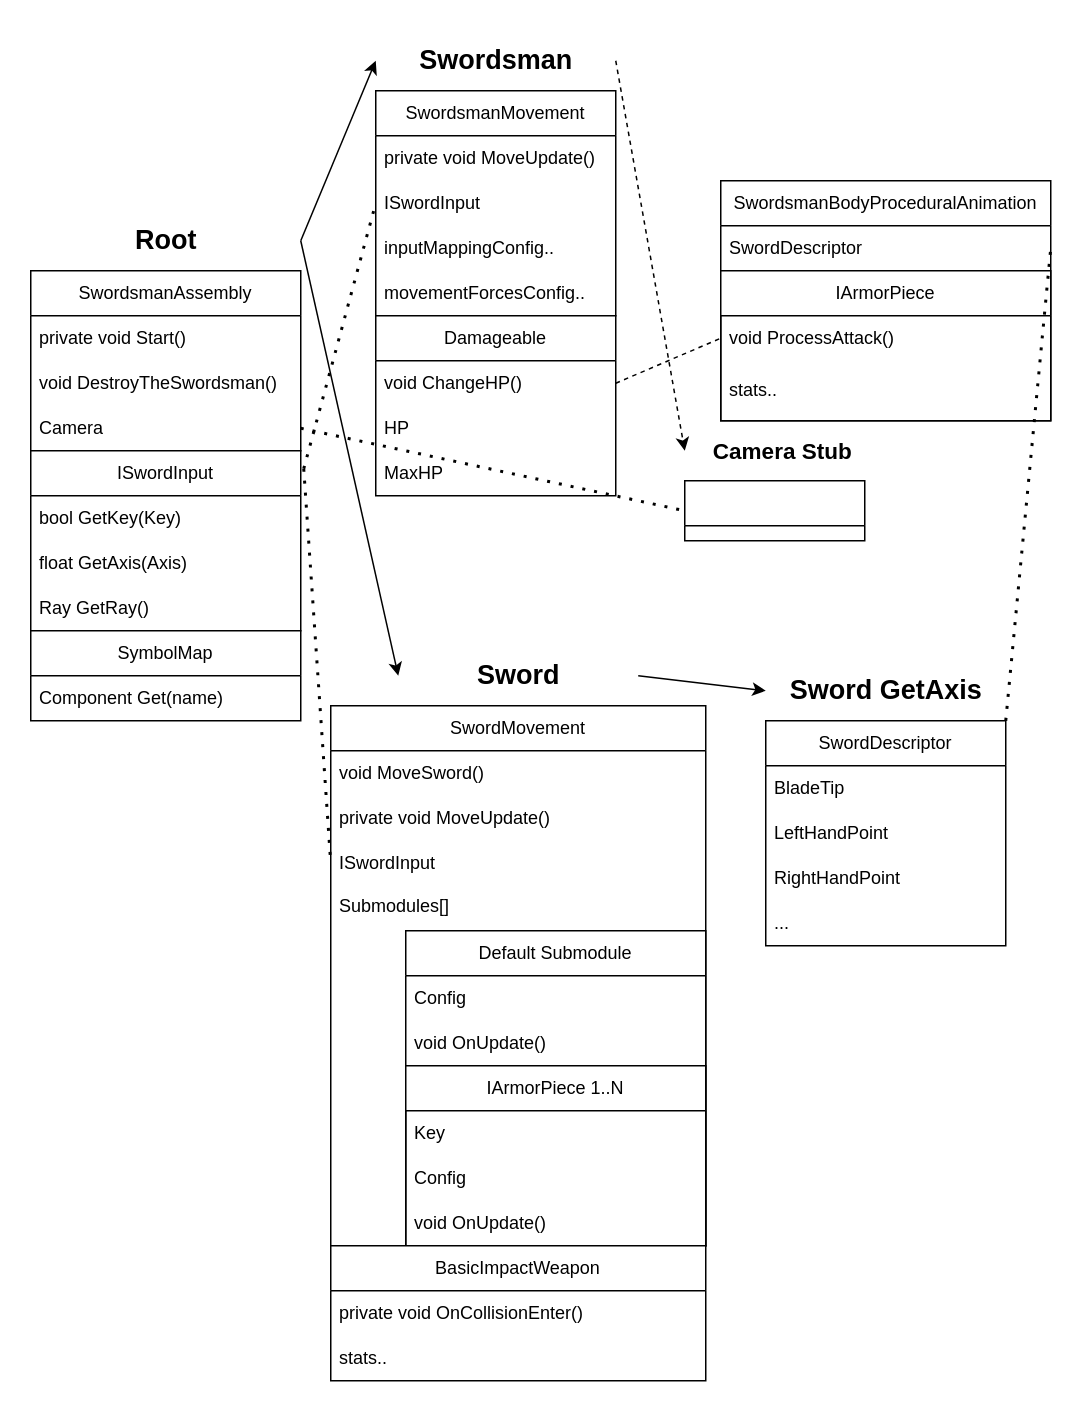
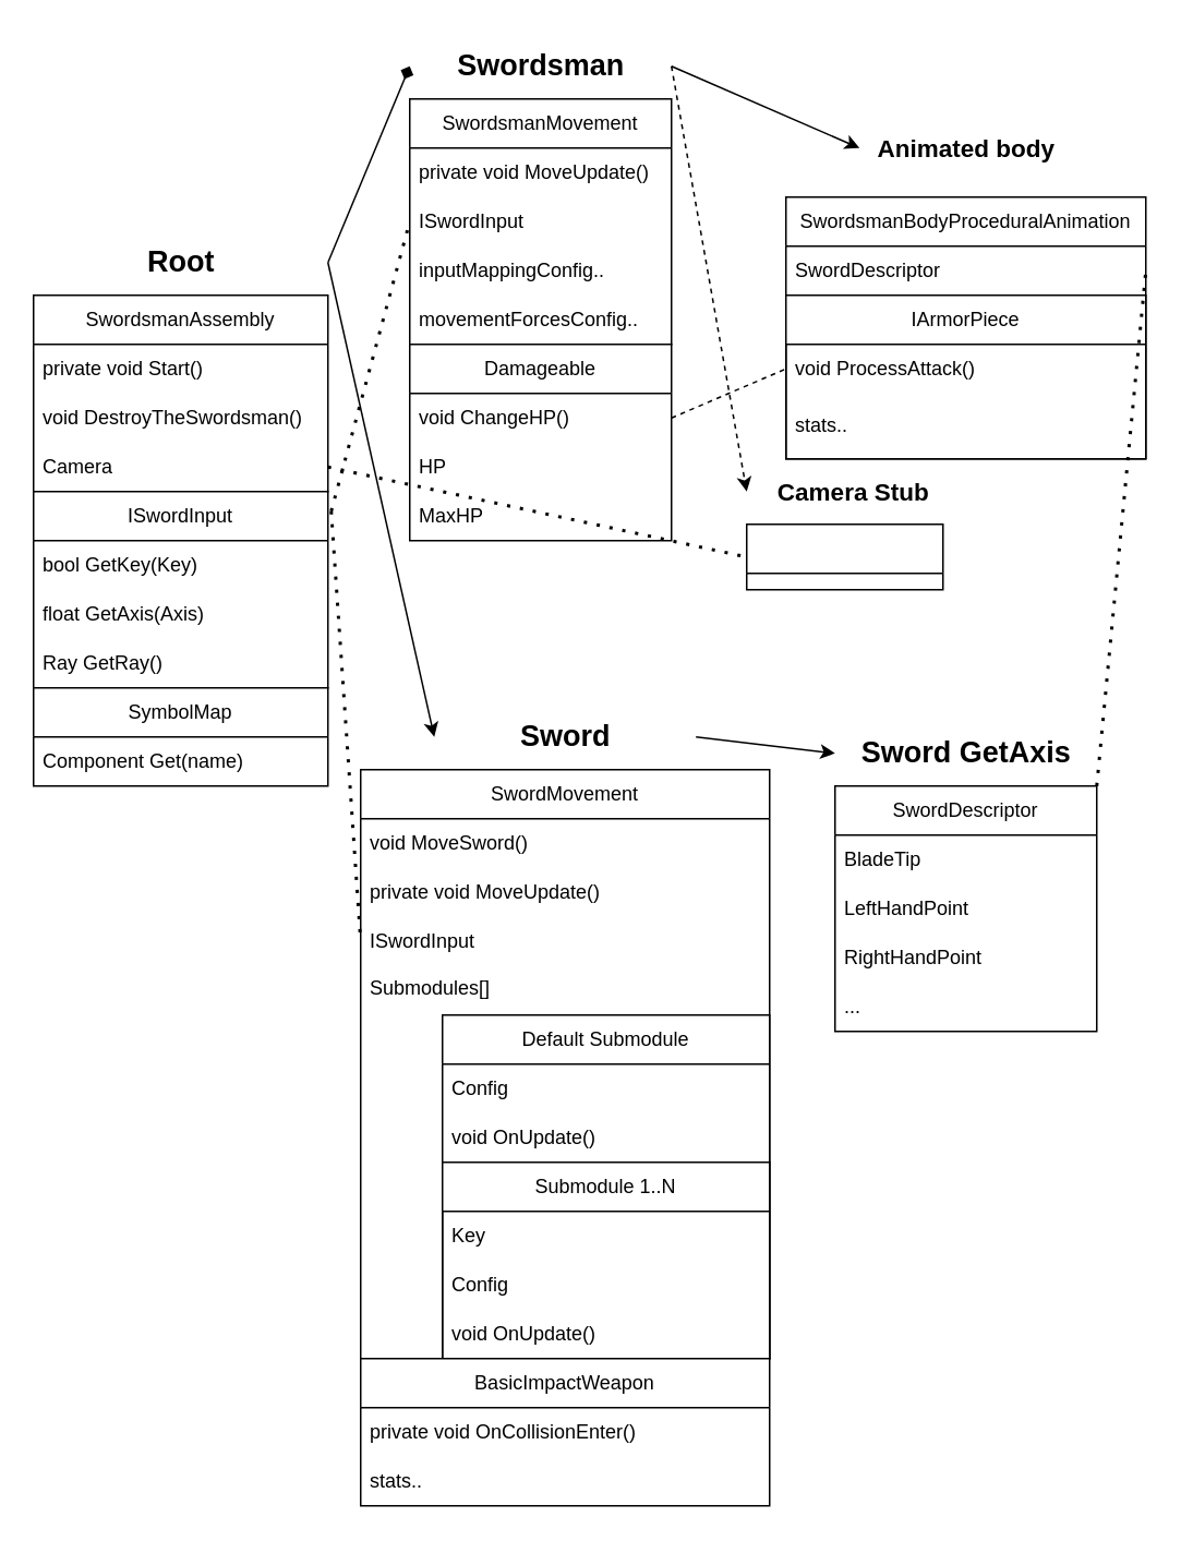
  <mxCell id="0" />
  <mxCell id="1" parent="0" />
  <mxCell id="2" value="Swordsman" style="text;strokeColor=none;fillColor=none;html=1;fontSize=18;fontStyle=1;verticalAlign=middle;align=center;" parent="1" vertex="1"><mxGeometry x="250" y="20" width="160" height="40" as="geometry" /></mxCell>
  <mxCell id="3" value="&lt;div&gt;SwordsmanMovement&lt;/div&gt;" style="swimlane;fontStyle=0;childLayout=stackLayout;horizontal=1;startSize=30;horizontalStack=0;resizeParent=1;resizeParentMax=0;resizeLast=0;collapsible=1;marginBottom=0;whiteSpace=wrap;html=1;" parent="1" vertex="1"><mxGeometry x="250" y="60" width="160" height="150" as="geometry" /></mxCell>
  <mxCell id="4" value="private void MoveUpdate()" style="text;strokeColor=none;fillColor=none;align=left;verticalAlign=middle;spacingLeft=4;spacingRight=4;overflow=hidden;points=[[0,0.5],[1,0.5]];portConstraint=eastwest;rotatable=0;whiteSpace=wrap;html=1;" parent="3" vertex="1"><mxGeometry y="30" width="160" height="30" as="geometry" /></mxCell>
  <mxCell id="5" value="&lt;div&gt;ISwordInput&lt;/div&gt;" style="text;strokeColor=none;fillColor=none;align=left;verticalAlign=middle;spacingLeft=4;spacingRight=4;overflow=hidden;points=[[0,0.5],[1,0.5]];portConstraint=eastwest;rotatable=0;whiteSpace=wrap;html=1;" parent="3" vertex="1"><mxGeometry y="60" width="160" height="30" as="geometry" /></mxCell>
  <mxCell id="6" value="inputMappingConfig.." style="text;strokeColor=none;fillColor=none;align=left;verticalAlign=middle;spacingLeft=4;spacingRight=4;overflow=hidden;points=[[0,0.5],[1,0.5]];portConstraint=eastwest;rotatable=0;whiteSpace=wrap;html=1;" parent="3" vertex="1"><mxGeometry y="90" width="160" height="30" as="geometry" /></mxCell>
  <mxCell id="7" value="movementForcesConfig.." style="text;strokeColor=none;fillColor=none;align=left;verticalAlign=middle;spacingLeft=4;spacingRight=4;overflow=hidden;points=[[0,0.5],[1,0.5]];portConstraint=eastwest;rotatable=0;whiteSpace=wrap;html=1;" parent="3" vertex="1"><mxGeometry y="120" width="160" height="30" as="geometry" /></mxCell>
  <mxCell id="8" value="Root" style="text;strokeColor=none;fillColor=none;html=1;fontSize=18;fontStyle=1;verticalAlign=middle;align=center;" parent="1" vertex="1"><mxGeometry x="20" y="140" width="180" height="40" as="geometry" /></mxCell>
  <mxCell id="9" value="&lt;div&gt;SwordsmanAssembly&lt;/div&gt;" style="swimlane;fontStyle=0;childLayout=stackLayout;horizontal=1;startSize=30;horizontalStack=0;resizeParent=1;resizeParentMax=0;resizeLast=0;collapsible=1;marginBottom=0;whiteSpace=wrap;html=1;" parent="1" vertex="1"><mxGeometry x="20" y="180" width="180" height="120" as="geometry" /></mxCell>
  <mxCell id="10" value="private void Start()" style="text;strokeColor=none;fillColor=none;align=left;verticalAlign=middle;spacingLeft=4;spacingRight=4;overflow=hidden;points=[[0,0.5],[1,0.5]];portConstraint=eastwest;rotatable=0;whiteSpace=wrap;html=1;" parent="9" vertex="1"><mxGeometry y="30" width="180" height="30" as="geometry" /></mxCell>
  <mxCell id="11" value="void DestroyTheSwordsman()" style="text;strokeColor=none;fillColor=none;align=left;verticalAlign=middle;spacingLeft=4;spacingRight=4;overflow=hidden;points=[[0,0.5],[1,0.5]];portConstraint=eastwest;rotatable=0;whiteSpace=wrap;html=1;" parent="9" vertex="1"><mxGeometry y="60" width="180" height="30" as="geometry" /></mxCell>
  <mxCell id="12" value="Camera" style="text;strokeColor=none;fillColor=none;align=left;verticalAlign=middle;spacingLeft=4;spacingRight=4;overflow=hidden;points=[[0,0.5],[1,0.5]];portConstraint=eastwest;rotatable=0;whiteSpace=wrap;html=1;" parent="9" vertex="1"><mxGeometry y="90" width="180" height="30" as="geometry" /></mxCell>
- <mxCell id="13" value="" style="endArrow=classic;html=1;rounded=0;entryX=0;entryY=0.5;entryDx=0;entryDy=0;exitX=1;exitY=0.5;exitDx=0;exitDy=0;" parent="1" source="8" target="2" edge="1"><mxGeometry width="50" height="50" relative="1" as="geometry"><mxPoint x="290" y="200" as="sourcePoint" /><mxPoint x="370" y="70" as="targetPoint" /></mxGeometry></mxCell>
+ <mxCell id="13" value="" style="endArrow=diamond;html=1;rounded=0;entryX=0;entryY=0.5;entryDx=0;entryDy=0;exitX=1;exitY=0.5;exitDx=0;exitDy=0;" parent="1" source="8" target="2" edge="1"><mxGeometry width="50" height="50" relative="1" as="geometry"><mxPoint x="290" y="200" as="sourcePoint" /><mxPoint x="370" y="70" as="targetPoint" /></mxGeometry></mxCell>
  <mxCell id="14" value="" style="endArrow=none;dashed=1;html=1;dashPattern=1 3;strokeWidth=2;rounded=0;exitX=1.011;exitY=0.1;exitDx=0;exitDy=0;exitPerimeter=0;entryX=0;entryY=0.5;entryDx=0;entryDy=0;" parent="1" source="45" target="5" edge="1"><mxGeometry width="50" height="50" relative="1" as="geometry"><mxPoint x="280" y="360" as="sourcePoint" /><mxPoint x="380" y="120" as="targetPoint" /></mxGeometry></mxCell>
+ <mxCell id="15" value="Animated body" style="text;strokeColor=none;fillColor=none;html=1;fontSize=15;fontStyle=1;verticalAlign=middle;align=center;" parent="1" vertex="1"><mxGeometry x="525" y="70" width="130" height="40" as="geometry" /></mxCell>
  <mxCell id="16" value="SwordsmanBodyProceduralAnimation" style="swimlane;fontStyle=0;childLayout=stackLayout;horizontal=1;startSize=30;horizontalStack=0;resizeParent=1;resizeParentMax=0;resizeLast=0;collapsible=1;marginBottom=0;whiteSpace=wrap;html=1;" parent="1" vertex="1"><mxGeometry x="480" y="120" width="220" height="160" as="geometry" /></mxCell>
  <mxCell id="17" value="SwordDescriptor" style="text;strokeColor=none;fillColor=none;align=left;verticalAlign=middle;spacingLeft=4;spacingRight=4;overflow=hidden;points=[[0,0.5],[1,0.5]];portConstraint=eastwest;rotatable=0;whiteSpace=wrap;html=1;" parent="16" vertex="1"><mxGeometry y="30" width="220" height="30" as="geometry" /></mxCell>
  <mxCell id="18" value="IArmorPiece" style="swimlane;fontStyle=0;childLayout=stackLayout;horizontal=1;startSize=30;horizontalStack=0;resizeParent=1;resizeParentMax=0;resizeLast=0;collapsible=1;marginBottom=0;whiteSpace=wrap;html=1;" parent="16" vertex="1"><mxGeometry y="60" width="220" height="100" as="geometry" /></mxCell>
  <mxCell id="19" value="void ProcessAttack()" style="text;strokeColor=none;fillColor=none;align=left;verticalAlign=middle;spacingLeft=4;spacingRight=4;overflow=hidden;points=[[0,0.5],[1,0.5]];portConstraint=eastwest;rotatable=0;whiteSpace=wrap;html=1;" parent="18" vertex="1"><mxGeometry y="30" width="220" height="30" as="geometry" /></mxCell>
  <mxCell id="20" value="stats.." style="text;strokeColor=none;fillColor=none;align=left;verticalAlign=middle;spacingLeft=4;spacingRight=4;overflow=hidden;points=[[0,0.5],[1,0.5]];portConstraint=eastwest;rotatable=0;whiteSpace=wrap;html=1;" parent="18" vertex="1"><mxGeometry y="60" width="220" height="40" as="geometry" /></mxCell>
+ <mxCell id="21" value="" style="endArrow=classic;html=1;rounded=0;exitX=1;exitY=0.5;exitDx=0;exitDy=0;entryX=0;entryY=0.5;entryDx=0;entryDy=0;" parent="1" source="2" target="15" edge="1"><mxGeometry width="50" height="50" relative="1" as="geometry"><mxPoint x="386" y="185" as="sourcePoint" /><mxPoint x="456" y="180" as="targetPoint" /></mxGeometry></mxCell>
  <mxCell id="22" value="Sword" style="text;strokeColor=none;fillColor=none;html=1;fontSize=18;fontStyle=1;verticalAlign=middle;align=center;" parent="1" vertex="1"><mxGeometry x="265" y="430" width="160" height="40" as="geometry" /></mxCell>
  <mxCell id="23" value="&lt;div&gt;SwordMovement&lt;/div&gt;" style="swimlane;fontStyle=0;childLayout=stackLayout;horizontal=1;startSize=30;horizontalStack=0;resizeParent=1;resizeParentMax=0;resizeLast=0;collapsible=1;marginBottom=0;whiteSpace=wrap;html=1;" parent="1" vertex="1"><mxGeometry x="220" y="470" width="250" height="360" as="geometry" /></mxCell>
  <mxCell id="24" value="void MoveSword()" style="text;strokeColor=none;fillColor=none;align=left;verticalAlign=middle;spacingLeft=4;spacingRight=4;overflow=hidden;points=[[0,0.5],[1,0.5]];portConstraint=eastwest;rotatable=0;whiteSpace=wrap;html=1;" parent="23" vertex="1"><mxGeometry y="30" width="250" height="30" as="geometry" /></mxCell>
  <mxCell id="25" value="private void MoveUpdate()" style="text;strokeColor=none;fillColor=none;align=left;verticalAlign=middle;spacingLeft=4;spacingRight=4;overflow=hidden;points=[[0,0.5],[1,0.5]];portConstraint=eastwest;rotatable=0;whiteSpace=wrap;html=1;" parent="23" vertex="1"><mxGeometry y="60" width="250" height="30" as="geometry" /></mxCell>
  <mxCell id="26" value="&lt;div&gt;ISwordInput&lt;/div&gt;" style="text;strokeColor=none;fillColor=none;align=left;verticalAlign=middle;spacingLeft=4;spacingRight=4;overflow=hidden;points=[[0,0.5],[1,0.5]];portConstraint=eastwest;rotatable=0;whiteSpace=wrap;html=1;" parent="23" vertex="1"><mxGeometry y="90" width="250" height="30" as="geometry" /></mxCell>
  <mxCell id="27" value="Submodules[]" style="text;strokeColor=none;fillColor=none;align=left;verticalAlign=top;spacingLeft=4;spacingRight=4;overflow=hidden;points=[[0,0.5],[1,0.5]];portConstraint=eastwest;rotatable=0;whiteSpace=wrap;html=1;" parent="23" vertex="1"><mxGeometry y="120" width="250" height="240" as="geometry" /></mxCell>
  <mxCell id="28" value="" style="endArrow=none;dashed=1;html=1;dashPattern=1 3;strokeWidth=2;rounded=0;exitX=1.011;exitY=0.1;exitDx=0;exitDy=0;exitPerimeter=0;entryX=0;entryY=0.5;entryDx=0;entryDy=0;" parent="1" source="45" target="26" edge="1"><mxGeometry width="50" height="50" relative="1" as="geometry"><mxPoint x="162" y="372" as="sourcePoint" /><mxPoint x="260" y="195" as="targetPoint" /></mxGeometry></mxCell>
  <mxCell id="29" value="&lt;div&gt;Sword GetAxis&lt;/div&gt;" style="text;strokeColor=none;fillColor=none;html=1;fontSize=18;fontStyle=1;verticalAlign=middle;align=center;" parent="1" vertex="1"><mxGeometry x="510" y="440" width="160" height="40" as="geometry" /></mxCell>
  <mxCell id="30" value="&lt;div&gt;SwordDescriptor&lt;/div&gt;" style="swimlane;fontStyle=0;childLayout=stackLayout;horizontal=1;startSize=30;horizontalStack=0;resizeParent=1;resizeParentMax=0;resizeLast=0;collapsible=1;marginBottom=0;whiteSpace=wrap;html=1;" parent="1" vertex="1"><mxGeometry x="510" y="480" width="160" height="150" as="geometry" /></mxCell>
  <mxCell id="31" value="BladeTip" style="text;strokeColor=none;fillColor=none;align=left;verticalAlign=middle;spacingLeft=4;spacingRight=4;overflow=hidden;points=[[0,0.5],[1,0.5]];portConstraint=eastwest;rotatable=0;whiteSpace=wrap;html=1;container=1;" parent="30" vertex="1"><mxGeometry y="30" width="160" height="30" as="geometry" /></mxCell>
  <mxCell id="32" value="LeftHandPoint" style="text;strokeColor=none;fillColor=none;align=left;verticalAlign=middle;spacingLeft=4;spacingRight=4;overflow=hidden;points=[[0,0.5],[1,0.5]];portConstraint=eastwest;rotatable=0;whiteSpace=wrap;html=1;" parent="30" vertex="1"><mxGeometry y="60" width="160" height="30" as="geometry" /></mxCell>
  <mxCell id="33" value="RightHandPoint" style="text;strokeColor=none;fillColor=none;align=left;verticalAlign=middle;spacingLeft=4;spacingRight=4;overflow=hidden;points=[[0,0.5],[1,0.5]];portConstraint=eastwest;rotatable=0;whiteSpace=wrap;html=1;" parent="30" vertex="1"><mxGeometry y="90" width="160" height="30" as="geometry" /></mxCell>
  <mxCell id="34" value="..." style="text;strokeColor=none;fillColor=none;align=left;verticalAlign=middle;spacingLeft=4;spacingRight=4;overflow=hidden;points=[[0,0.5],[1,0.5]];portConstraint=eastwest;rotatable=0;whiteSpace=wrap;html=1;container=1;" parent="30" vertex="1"><mxGeometry y="120" width="160" height="30" as="geometry" /></mxCell>
  <mxCell id="35" value="" style="endArrow=classic;html=1;rounded=0;entryX=0;entryY=0.5;entryDx=0;entryDy=0;exitX=1;exitY=0.5;exitDx=0;exitDy=0;" parent="1" source="22" target="29" edge="1"><mxGeometry width="50" height="50" relative="1" as="geometry"><mxPoint x="350" y="440" as="sourcePoint" /><mxPoint x="480" y="410" as="targetPoint" /></mxGeometry></mxCell>
  <mxCell id="36" value="" style="endArrow=none;dashed=1;html=1;rounded=0;exitX=1;exitY=0.5;exitDx=0;exitDy=0;entryX=0;entryY=0.5;entryDx=0;entryDy=0;" parent="1" source="57" target="19" edge="1"><mxGeometry width="50" height="50" relative="1" as="geometry"><mxPoint x="456" y="520" as="sourcePoint" /><mxPoint x="566" y="220" as="targetPoint" /></mxGeometry></mxCell>
  <mxCell id="37" value="Default Submodule" style="swimlane;fontStyle=0;childLayout=stackLayout;horizontal=1;startSize=30;horizontalStack=0;resizeParent=1;resizeParentMax=0;resizeLast=0;collapsible=1;marginBottom=0;whiteSpace=wrap;html=1;" parent="1" vertex="1"><mxGeometry x="270" y="620" width="200" height="210" as="geometry" /></mxCell>
  <mxCell id="38" value="Config" style="text;strokeColor=none;fillColor=none;align=left;verticalAlign=middle;spacingLeft=4;spacingRight=4;overflow=hidden;points=[[0,0.5],[1,0.5]];portConstraint=eastwest;rotatable=0;whiteSpace=wrap;html=1;" parent="37" vertex="1"><mxGeometry y="30" width="200" height="30" as="geometry" /></mxCell>
  <mxCell id="39" value="void OnUpdate()" style="text;strokeColor=none;fillColor=none;align=left;verticalAlign=middle;spacingLeft=4;spacingRight=4;overflow=hidden;points=[[0,0.5],[1,0.5]];portConstraint=eastwest;rotatable=0;whiteSpace=wrap;html=1;" parent="37" vertex="1"><mxGeometry y="60" width="200" height="30" as="geometry" /></mxCell>
- <mxCell id="40" value="IArmorPiece 1..N" style="swimlane;fontStyle=0;childLayout=stackLayout;horizontal=1;startSize=30;horizontalStack=0;resizeParent=1;resizeParentMax=0;resizeLast=0;collapsible=1;marginBottom=0;whiteSpace=wrap;html=1;" parent="37" vertex="1"><mxGeometry y="90" width="200" height="120" as="geometry" /></mxCell>
+ <mxCell id="40" value="Submodule 1..N" style="swimlane;fontStyle=0;childLayout=stackLayout;horizontal=1;startSize=30;horizontalStack=0;resizeParent=1;resizeParentMax=0;resizeLast=0;collapsible=1;marginBottom=0;whiteSpace=wrap;html=1;" parent="37" vertex="1"><mxGeometry y="90" width="200" height="120" as="geometry" /></mxCell>
  <mxCell id="41" value="Key" style="text;strokeColor=none;fillColor=none;align=left;verticalAlign=middle;spacingLeft=4;spacingRight=4;overflow=hidden;points=[[0,0.5],[1,0.5]];portConstraint=eastwest;rotatable=0;whiteSpace=wrap;html=1;" parent="40" vertex="1"><mxGeometry y="30" width="200" height="30" as="geometry" /></mxCell>
  <mxCell id="42" value="Config" style="text;strokeColor=none;fillColor=none;align=left;verticalAlign=middle;spacingLeft=4;spacingRight=4;overflow=hidden;points=[[0,0.5],[1,0.5]];portConstraint=eastwest;rotatable=0;whiteSpace=wrap;html=1;" parent="40" vertex="1"><mxGeometry y="60" width="200" height="30" as="geometry" /></mxCell>
  <mxCell id="43" value="void OnUpdate()" style="text;strokeColor=none;fillColor=none;align=left;verticalAlign=middle;spacingLeft=4;spacingRight=4;overflow=hidden;points=[[0,0.5],[1,0.5]];portConstraint=eastwest;rotatable=0;whiteSpace=wrap;html=1;" parent="40" vertex="1"><mxGeometry y="90" width="200" height="30" as="geometry" /></mxCell>
  <mxCell id="44" value="" style="endArrow=classic;html=1;rounded=0;entryX=0;entryY=0.5;entryDx=0;entryDy=0;exitX=1;exitY=0.5;exitDx=0;exitDy=0;" parent="1" source="8" target="22" edge="1"><mxGeometry width="50" height="50" relative="1" as="geometry"><mxPoint x="160" y="160" as="sourcePoint" /><mxPoint x="240" y="130" as="targetPoint" /></mxGeometry></mxCell>
  <mxCell id="45" value="ISwordInput" style="swimlane;fontStyle=0;childLayout=stackLayout;horizontal=1;startSize=30;horizontalStack=0;resizeParent=1;resizeParentMax=0;resizeLast=0;collapsible=1;marginBottom=0;whiteSpace=wrap;html=1;" parent="1" vertex="1"><mxGeometry x="20" y="300" width="180" height="120" as="geometry" /></mxCell>
  <mxCell id="46" value="bool GetKey(Key)" style="text;strokeColor=none;fillColor=none;align=left;verticalAlign=middle;spacingLeft=4;spacingRight=4;overflow=hidden;points=[[0,0.5],[1,0.5]];portConstraint=eastwest;rotatable=0;whiteSpace=wrap;html=1;" parent="45" vertex="1"><mxGeometry y="30" width="180" height="30" as="geometry" /></mxCell>
  <mxCell id="47" value="float GetAxis(Axis)" style="text;strokeColor=none;fillColor=none;align=left;verticalAlign=middle;spacingLeft=4;spacingRight=4;overflow=hidden;points=[[0,0.5],[1,0.5]];portConstraint=eastwest;rotatable=0;whiteSpace=wrap;html=1;" parent="45" vertex="1"><mxGeometry y="60" width="180" height="30" as="geometry" /></mxCell>
  <mxCell id="48" value="Ray GetRay()" style="text;strokeColor=none;fillColor=none;align=left;verticalAlign=middle;spacingLeft=4;spacingRight=4;overflow=hidden;points=[[0,0.5],[1,0.5]];portConstraint=eastwest;rotatable=0;whiteSpace=wrap;html=1;" parent="45" vertex="1"><mxGeometry y="90" width="180" height="30" as="geometry" /></mxCell>
  <mxCell id="49" value="Camera Stub" style="text;strokeColor=none;fillColor=none;html=1;fontSize=15;fontStyle=1;verticalAlign=middle;align=center;" parent="1" vertex="1"><mxGeometry x="456" y="280" width="130" height="40" as="geometry" /></mxCell>
  <mxCell id="50" value="&amp;nbsp;" style="swimlane;fontStyle=0;childLayout=stackLayout;horizontal=1;startSize=30;horizontalStack=0;resizeParent=1;resizeParentMax=0;resizeLast=0;collapsible=1;marginBottom=0;whiteSpace=wrap;html=1;" parent="1" vertex="1"><mxGeometry x="456" y="320" width="120" height="40" as="geometry" /></mxCell>
  <mxCell id="51" value="" style="endArrow=classic;html=1;rounded=0;exitX=1;exitY=0.5;exitDx=0;exitDy=0;entryX=0;entryY=0.5;entryDx=0;entryDy=0;dashed=1;" parent="1" source="2" target="49" edge="1"><mxGeometry width="50" height="50" relative="1" as="geometry"><mxPoint x="386" y="180" as="sourcePoint" /><mxPoint x="566" y="150" as="targetPoint" /></mxGeometry></mxCell>
  <mxCell id="52" value="" style="endArrow=none;dashed=1;html=1;dashPattern=1 3;strokeWidth=2;rounded=0;exitX=1;exitY=0.5;exitDx=0;exitDy=0;entryX=0;entryY=0.5;entryDx=0;entryDy=0;" parent="1" source="12" target="50" edge="1"><mxGeometry width="50" height="50" relative="1" as="geometry"><mxPoint x="162" y="312" as="sourcePoint" /><mxPoint x="250" y="205" as="targetPoint" /></mxGeometry></mxCell>
  <mxCell id="53" value="BasicImpactWeapon" style="swimlane;fontStyle=0;childLayout=stackLayout;horizontal=1;startSize=30;horizontalStack=0;resizeParent=1;resizeParentMax=0;resizeLast=0;collapsible=1;marginBottom=0;whiteSpace=wrap;html=1;" parent="1" vertex="1"><mxGeometry x="220" y="830" width="250" height="90" as="geometry" /></mxCell>
  <mxCell id="54" value="&lt;div&gt;private void OnCollisionEnter()&lt;/div&gt;" style="text;strokeColor=none;fillColor=none;align=left;verticalAlign=middle;spacingLeft=4;spacingRight=4;overflow=hidden;points=[[0,0.5],[1,0.5]];portConstraint=eastwest;rotatable=0;whiteSpace=wrap;html=1;" parent="53" vertex="1"><mxGeometry y="30" width="250" height="30" as="geometry" /></mxCell>
  <mxCell id="55" value="stats.." style="text;strokeColor=none;fillColor=none;align=left;verticalAlign=middle;spacingLeft=4;spacingRight=4;overflow=hidden;points=[[0,0.5],[1,0.5]];portConstraint=eastwest;rotatable=0;whiteSpace=wrap;html=1;" parent="53" vertex="1"><mxGeometry y="60" width="250" height="30" as="geometry" /></mxCell>
  <mxCell id="56" value="Damageable" style="swimlane;fontStyle=0;childLayout=stackLayout;horizontal=1;startSize=30;horizontalStack=0;resizeParent=1;resizeParentMax=0;resizeLast=0;collapsible=1;marginBottom=0;whiteSpace=wrap;html=1;" parent="1" vertex="1"><mxGeometry x="250" y="210" width="160" height="120" as="geometry" /></mxCell>
  <mxCell id="57" value="void ChangeHP()" style="text;strokeColor=none;fillColor=none;align=left;verticalAlign=middle;spacingLeft=4;spacingRight=4;overflow=hidden;points=[[0,0.5],[1,0.5]];portConstraint=eastwest;rotatable=0;whiteSpace=wrap;html=1;" parent="56" vertex="1"><mxGeometry y="30" width="160" height="30" as="geometry" /></mxCell>
  <mxCell id="58" value="HP" style="text;strokeColor=none;fillColor=none;align=left;verticalAlign=middle;spacingLeft=4;spacingRight=4;overflow=hidden;points=[[0,0.5],[1,0.5]];portConstraint=eastwest;rotatable=0;whiteSpace=wrap;html=1;" parent="56" vertex="1"><mxGeometry y="60" width="160" height="30" as="geometry" /></mxCell>
  <mxCell id="59" value="MaxHP" style="text;strokeColor=none;fillColor=none;align=left;verticalAlign=middle;spacingLeft=4;spacingRight=4;overflow=hidden;points=[[0,0.5],[1,0.5]];portConstraint=eastwest;rotatable=0;whiteSpace=wrap;html=1;" parent="56" vertex="1"><mxGeometry y="90" width="160" height="30" as="geometry" /></mxCell>
  <mxCell id="60" value="SymbolMap" style="swimlane;fontStyle=0;childLayout=stackLayout;horizontal=1;startSize=30;horizontalStack=0;resizeParent=1;resizeParentMax=0;resizeLast=0;collapsible=1;marginBottom=0;whiteSpace=wrap;html=1;" parent="1" vertex="1"><mxGeometry x="20" y="420" width="180" height="60" as="geometry" /></mxCell>
  <mxCell id="61" value="Component Get(name)" style="text;strokeColor=none;fillColor=none;align=left;verticalAlign=middle;spacingLeft=4;spacingRight=4;overflow=hidden;points=[[0,0.5],[1,0.5]];portConstraint=eastwest;rotatable=0;whiteSpace=wrap;html=1;" parent="60" vertex="1"><mxGeometry y="30" width="180" height="30" as="geometry" /></mxCell>
  <mxCell id="62" value="" style="endArrow=none;dashed=1;html=1;dashPattern=1 3;strokeWidth=2;rounded=0;entryX=1;entryY=0.5;entryDx=0;entryDy=0;exitX=1;exitY=1;exitDx=0;exitDy=0;" parent="1" source="29" target="17" edge="1"><mxGeometry width="50" height="50" relative="1" as="geometry"><mxPoint x="790" y="400" as="sourcePoint" /><mxPoint x="560" y="130" as="targetPoint" /></mxGeometry></mxCell>
